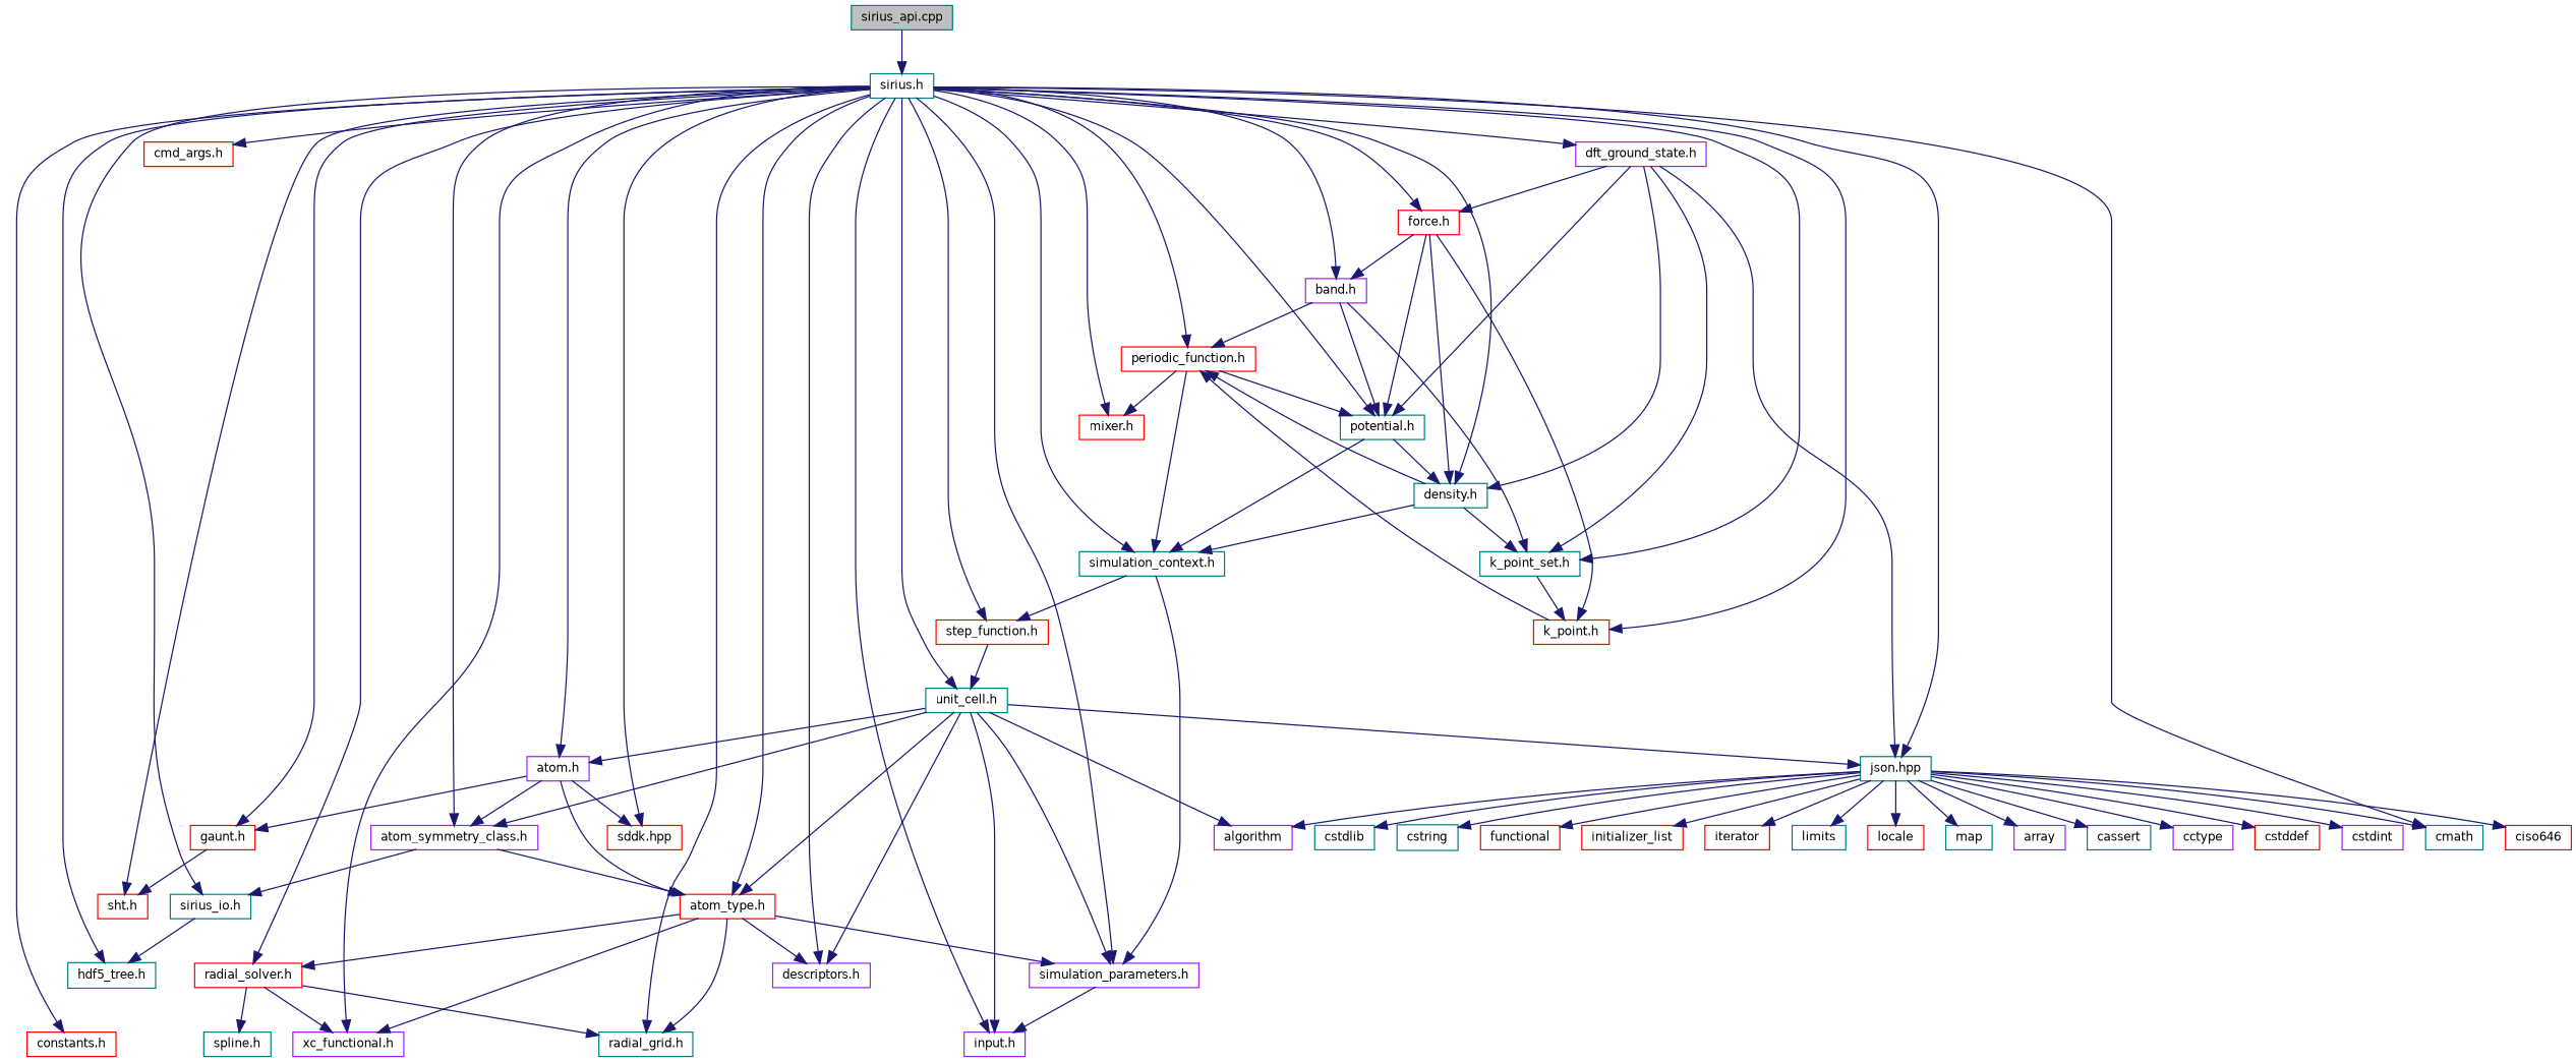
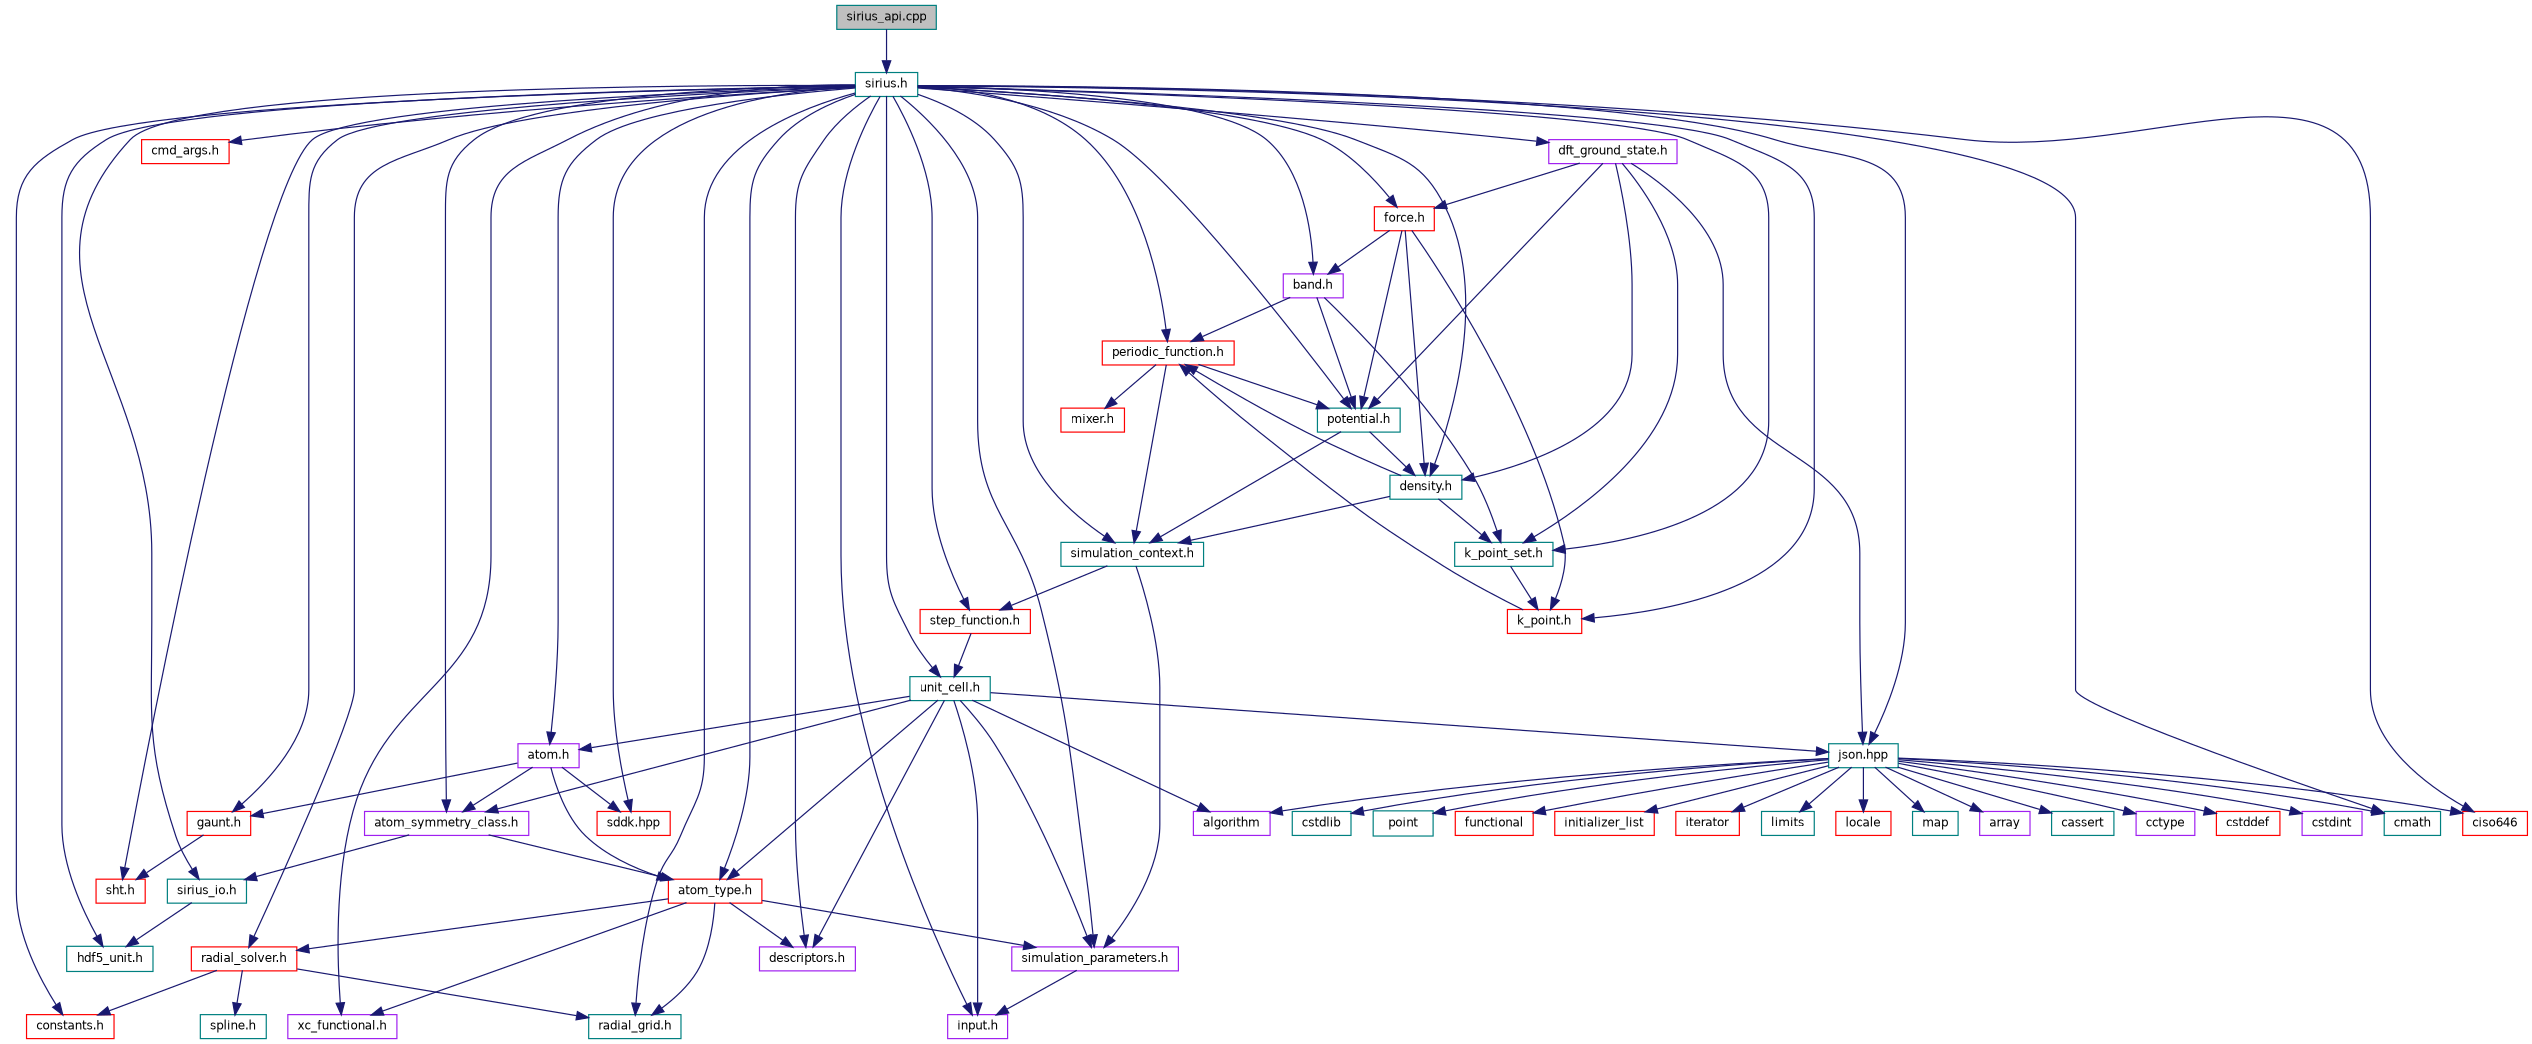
  digraph {
    node [color=teal fillcolor=white fontname=Helvetica fontsize=10 shape=record style=filled]
    edge [color=midnightblue fontname=Helvetica fontsize=10 labelfontname=Helvetica labelfontsize=10 style=solid]
    n1 [fillcolor=grey75 fontcolor=black height=0.2 label="sirius_api.cpp" width=0.4]
    n2 [height=0.2 label="sirius.h" width=0.4]
    n3 [height=0.2 label="json.hpp" width=0.4]
    n4 [color=purple height=0.2 label="input.h" width=0.4]
    n5 [color=red height=0.2 label="constants.h" width=0.4]
    n6 [color=red height=0.2 label="cmd_args.h" width=0.4]
    n7 [height=0.2 label="radial_grid.h" width=0.4]
    n8 [color=red height=0.2 label="radial_solver.h" width=0.4]
    n9 [color=red height=0.2 label="sht.h" width=0.4]
    n10 [color=red height=0.2 label="gaunt.h" width=0.4]
    n11 [color=red height=0.2 label="sddk.hpp" width=0.4]
-   n12 [height=0.2 label="hdf5_tree.h" width=0.4]
+   n12 [height=0.2 label="hdf5_unit.h" width=0.4]
    n13 [color=purple height=0.2 label="xc_functional.h" width=0.4]
    n14 [height=0.2 label="sirius_io.h" width=0.4]
    n15 [color=purple height=0.2 label="descriptors.h" width=0.4]
    n16 [color=red height=0.2 label="mixer.h" width=0.4]
    n17 [color=red height=0.2 label="atom_type.h" width=0.4]
    n18 [color=purple height=0.2 label="simulation_parameters.h" width=0.4]
    n19 [color=purple height=0.2 label="atom_symmetry_class.h" width=0.4]
    n20 [color=purple height=0.2 label="atom.h" width=0.4]
    n21 [height=0.2 label="unit_cell.h" width=0.4]
    n22 [color=red height=0.2 label="step_function.h" width=0.4]
    n23 [color=red height=0.2 label="periodic_function.h" width=0.4]
    n24 [height=0.2 label="simulation_context.h" width=0.4]
    n25 [color=red height=0.2 label="k_point.h" width=0.4]
    n26 [color=purple height=0.2 label="band.h" width=0.4]
    n27 [height=0.2 label="k_point_set.h" width=0.4]
    n28 [height=0.2 label="potential.h" width=0.4]
    n29 [height=0.2 label="density.h" width=0.4]
    n30 [color=red height=0.2 label="force.h" width=0.4]
    n31 [color=purple height=0.2 label="dft_ground_state.h" width=0.4]
    n32 [height=0.2 label=cmath width=0.4]
    n33 [color=purple height=0.2 label=algorithm width=0.4]
    n34 [color=purple height=0.2 label=array width=0.4]
    n35 [height=0.2 label=cassert width=0.4]
    n36 [color=purple height=0.2 label=cctype width=0.4]
    n37 [color=red height=0.2 label=ciso646 width=0.4]
    n38 [color=red height=0.2 label=cstddef width=0.4]
    n39 [color=purple height=0.2 label=cstdint width=0.4]
    n40 [height=0.2 label=cstdlib width=0.4]
-   n41 [height=0.2 label=cstring width=0.4]
+   n41 [height=0.2 label=point width=0.4]
    n42 [color=red height=0.2 label=functional width=0.4]
    n43 [color=red height=0.2 label=initializer_list width=0.4]
    n44 [color=red height=0.2 label=iterator width=0.4]
    n45 [height=0.2 label=limits width=0.4]
    n46 [color=red height=0.2 label=locale width=0.4]
    n47 [height=0.2 label=map width=0.4]
    n48 [height=0.2 label="spline.h" width=0.4]
    n1 -> n2
    n2 -> n3
    n2 -> n4
    n2 -> n5
    n2 -> n6
    n2 -> n7
    n2 -> n8
    n2 -> n9
    n2 -> n10
    n2 -> n11
    n2 -> n12
    n2 -> n13
    n2 -> n14
    n2 -> n15
-   n2 -> n16
+   n2 -> n37
    n2 -> n17
    n2 -> n18
    n2 -> n19
    n2 -> n20
    n2 -> n21
    n2 -> n22
    n2 -> n23
    n2 -> n24
    n2 -> n25
    n2 -> n26
    n2 -> n27
    n2 -> n28
    n2 -> n29
    n2 -> n30
    n2 -> n31
    n2 -> n32
    n3 -> n32
    n3 -> n33
    n3 -> n34
    n3 -> n35
    n3 -> n36
    n3 -> n37
    n3 -> n38
    n3 -> n39
    n3 -> n40
    n3 -> n41
    n3 -> n42
    n3 -> n43
    n3 -> n44
    n3 -> n45
    n3 -> n46
    n3 -> n47
-   n8 -> n13
+   n8 -> n5
    n8 -> n7
    n8 -> n48
    n10 -> n9
    n14 -> n12
    n17 -> n7
    n17 -> n8
    n17 -> n13
    n17 -> n15
    n17 -> n18
    n18 -> n4
    n19 -> n14
    n19 -> n17
    n20 -> n10
    n20 -> n11
    n20 -> n17
    n20 -> n19
    n21 -> n3
    n21 -> n4
    n21 -> n15
    n21 -> n17
    n21 -> n18
    n21 -> n19
    n21 -> n20
    n21 -> n33
    n22 -> n21
    n23 -> n16
    n23 -> n24
    n23 -> n28
    n24 -> n18
    n24 -> n22
    n25 -> n23
    n26 -> n23
    n26 -> n27
    n26 -> n28
    n27 -> n25
    n28 -> n24
    n28 -> n29
    n29 -> n23
    n29 -> n24
    n29 -> n27
    n30 -> n25
    n30 -> n26
    n30 -> n28
    n30 -> n29
    n31 -> n3
    n31 -> n27
    n31 -> n28
    n31 -> n29
    n31 -> n30
  }
